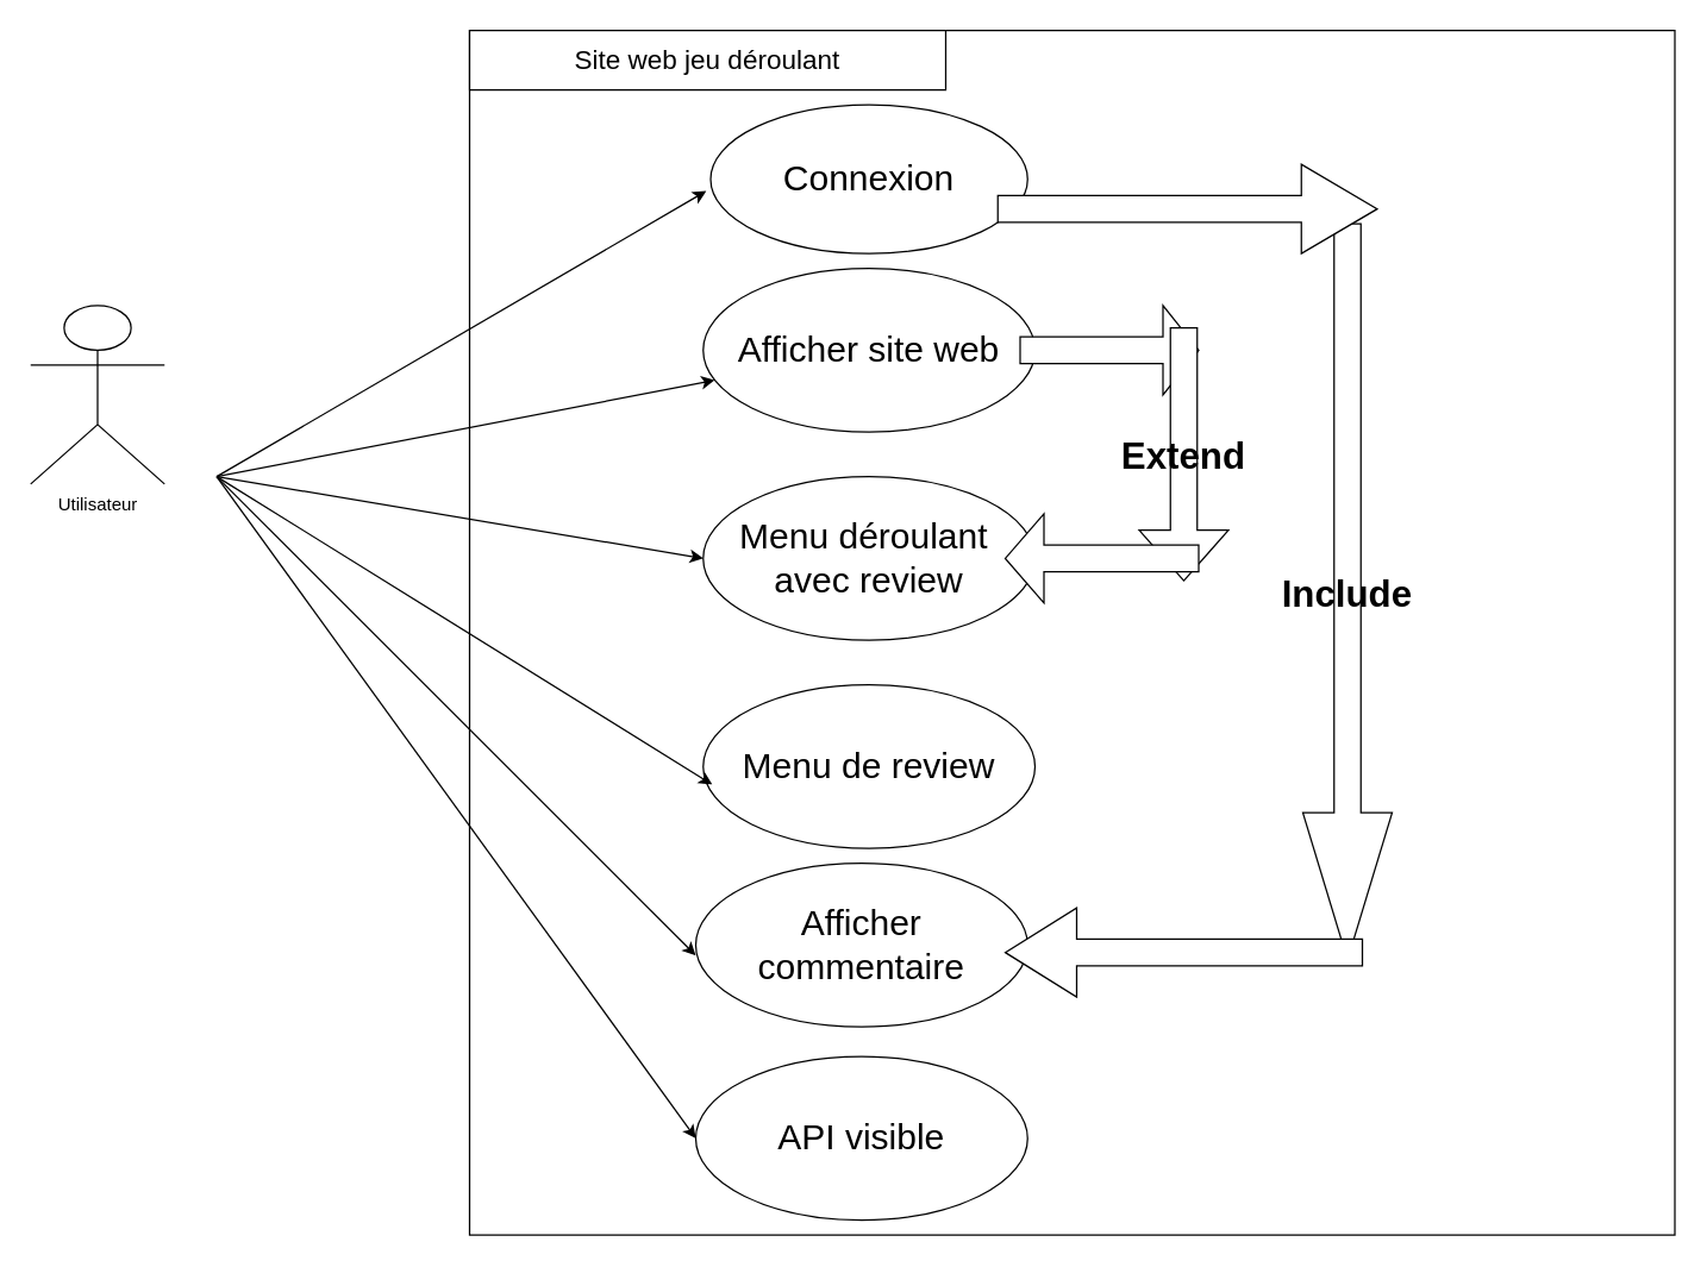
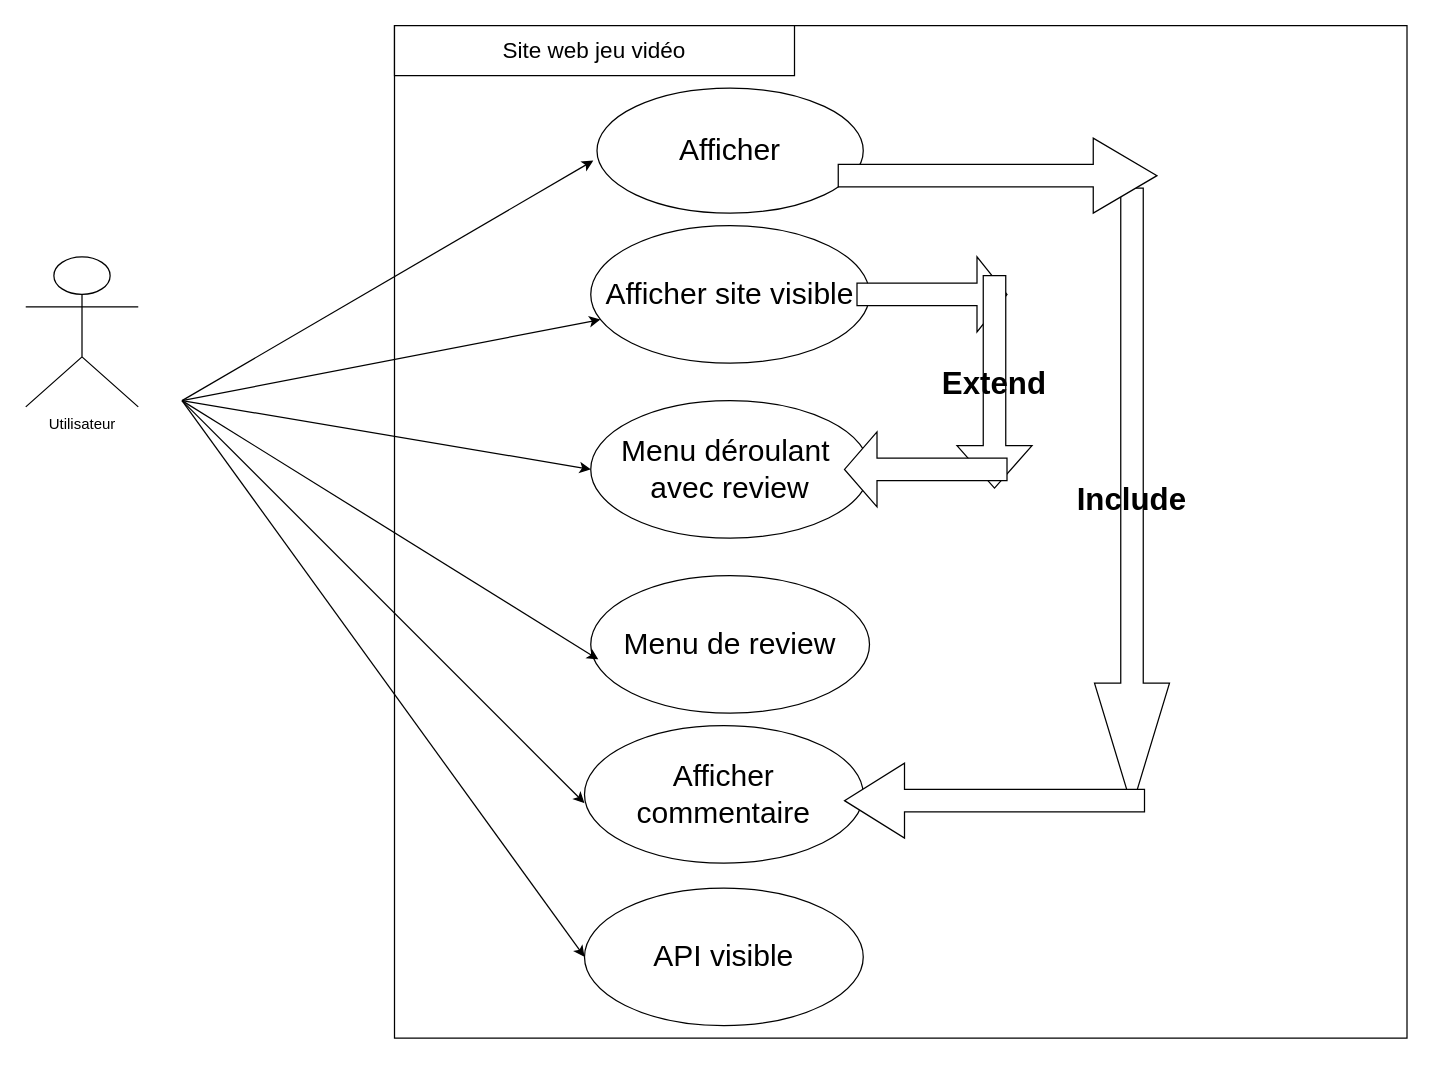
  <mxCell id="0" />
  <mxCell id="1" parent="0" />
  <mxCell id="2" value="" style="whiteSpace=wrap;html=1;aspect=fixed;" vertex="1" parent="1"><mxGeometry x="315" y="20" width="810" height="810" as="geometry" /></mxCell>
  <mxCell id="3" value="Utilisateur" style="shape=umlActor;verticalLabelPosition=bottom;verticalAlign=top;html=1;outlineConnect=0;" vertex="1" parent="1"><mxGeometry x="20" y="205" width="90" height="120" as="geometry" /></mxCell>
- <mxCell id="4" value="&lt;font style=&quot;font-size: 18px;&quot;&gt;Site web jeu déroulant&lt;/font&gt;" style="rounded=0;whiteSpace=wrap;html=1;" vertex="1" parent="1"><mxGeometry x="315" y="20" width="320" height="40" as="geometry" /></mxCell>
- <mxCell id="5" value="&lt;font style=&quot;font-size: 24px;&quot;&gt;Connexion&lt;/font&gt;" style="ellipse;whiteSpace=wrap;html=1;" vertex="1" parent="1"><mxGeometry x="477" y="70" width="213" height="100" as="geometry" /></mxCell>
- <mxCell id="6" value="&lt;span style=&quot;font-size: 24px;&quot;&gt;Afficher site web&lt;/span&gt;" style="ellipse;whiteSpace=wrap;html=1;" vertex="1" parent="1"><mxGeometry x="472" y="180" width="223" height="110" as="geometry" /></mxCell>
+ <mxCell id="4" value="&lt;font style=&quot;font-size: 18px;&quot;&gt;Site web jeu vidéo&lt;/font&gt;" style="rounded=0;whiteSpace=wrap;html=1;" vertex="1" parent="1"><mxGeometry x="315" y="20" width="320" height="40" as="geometry" /></mxCell>
+ <mxCell id="5" value="&lt;font style=&quot;font-size: 24px;&quot;&gt;Afficher&lt;/font&gt;" style="ellipse;whiteSpace=wrap;html=1;" vertex="1" parent="1"><mxGeometry x="477" y="70" width="213" height="100" as="geometry" /></mxCell>
+ <mxCell id="6" value="&lt;span style=&quot;font-size: 24px;&quot;&gt;Afficher site visible&lt;/span&gt;" style="ellipse;whiteSpace=wrap;html=1;" vertex="1" parent="1"><mxGeometry x="472" y="180" width="223" height="110" as="geometry" /></mxCell>
  <mxCell id="7" value="&lt;span style=&quot;font-size: 24px;&quot;&gt;Menu déroulant&amp;nbsp;&lt;/span&gt;&lt;div&gt;&lt;span style=&quot;font-size: 24px;&quot;&gt;avec review&lt;/span&gt;&lt;/div&gt;" style="ellipse;whiteSpace=wrap;html=1;" vertex="1" parent="1"><mxGeometry x="472" y="320" width="223" height="110" as="geometry" /></mxCell>
  <mxCell id="8" value="&lt;span style=&quot;font-size: 24px;&quot;&gt;Menu de review&lt;/span&gt;" style="ellipse;whiteSpace=wrap;html=1;" vertex="1" parent="1"><mxGeometry x="472" y="460" width="223" height="110" as="geometry" /></mxCell>
  <mxCell id="9" value="&lt;span style=&quot;font-size: 24px;&quot;&gt;Afficher commentaire&lt;/span&gt;" style="ellipse;whiteSpace=wrap;html=1;" vertex="1" parent="1"><mxGeometry x="467" y="580" width="223" height="110" as="geometry" /></mxCell>
  <mxCell id="10" value="&lt;span style=&quot;font-size: 24px;&quot;&gt;API visible&lt;/span&gt;" style="ellipse;whiteSpace=wrap;html=1;" vertex="1" parent="1"><mxGeometry x="467" y="710" width="223" height="110" as="geometry" /></mxCell>
  <mxCell id="11" value="" style="endArrow=classic;html=1;rounded=0;entryX=-0.014;entryY=0.58;entryDx=0;entryDy=0;entryPerimeter=0;" edge="1" parent="1" target="5"><mxGeometry width="50" height="50" relative="1" as="geometry"><mxPoint x="145" y="320" as="sourcePoint" /><mxPoint x="195" y="270" as="targetPoint" /></mxGeometry></mxCell>
  <mxCell id="12" value="" style="endArrow=classic;html=1;rounded=0;" edge="1" parent="1" target="6"><mxGeometry width="50" height="50" relative="1" as="geometry"><mxPoint x="145" y="320" as="sourcePoint" /><mxPoint x="467" y="193" as="targetPoint" /></mxGeometry></mxCell>
  <mxCell id="13" value="" style="endArrow=classic;html=1;rounded=0;entryX=0;entryY=0.5;entryDx=0;entryDy=0;" edge="1" parent="1" target="7"><mxGeometry width="50" height="50" relative="1" as="geometry"><mxPoint x="145" y="320" as="sourcePoint" /><mxPoint x="195" y="270" as="targetPoint" /></mxGeometry></mxCell>
  <mxCell id="14" value="" style="endArrow=classic;html=1;rounded=0;entryX=0.027;entryY=0.609;entryDx=0;entryDy=0;entryPerimeter=0;" edge="1" parent="1" target="8"><mxGeometry width="50" height="50" relative="1" as="geometry"><mxPoint x="145" y="320" as="sourcePoint" /><mxPoint x="384" y="419" as="targetPoint" /></mxGeometry></mxCell>
  <mxCell id="15" value="" style="endArrow=classic;html=1;rounded=0;entryX=0;entryY=0.564;entryDx=0;entryDy=0;entryPerimeter=0;" edge="1" parent="1" target="9"><mxGeometry width="50" height="50" relative="1" as="geometry"><mxPoint x="145" y="320" as="sourcePoint" /><mxPoint x="467" y="620" as="targetPoint" /></mxGeometry></mxCell>
  <mxCell id="16" value="" style="endArrow=classic;html=1;rounded=0;entryX=0;entryY=0.5;entryDx=0;entryDy=0;" edge="1" parent="1" target="10"><mxGeometry width="50" height="50" relative="1" as="geometry"><mxPoint x="145" y="320" as="sourcePoint" /><mxPoint x="374" y="600" as="targetPoint" /></mxGeometry></mxCell>
  <mxCell id="17" value="&lt;font style=&quot;font-size: 25px;&quot;&gt;&lt;b&gt;Include&lt;/b&gt;&lt;/font&gt;" style="shape=singleArrow;direction=south;whiteSpace=wrap;html=1;" vertex="1" parent="1"><mxGeometry x="875" y="150" width="60" height="495" as="geometry" /></mxCell>
  <mxCell id="18" value="" style="shape=singleArrow;whiteSpace=wrap;html=1;" vertex="1" parent="1"><mxGeometry x="670" y="110" width="255" height="60" as="geometry" /></mxCell>
  <mxCell id="19" value="" style="shape=singleArrow;direction=west;whiteSpace=wrap;html=1;" vertex="1" parent="1"><mxGeometry x="675" y="610" width="240" height="60" as="geometry" /></mxCell>
  <mxCell id="20" value="" style="shape=singleArrow;whiteSpace=wrap;html=1;" vertex="1" parent="1"><mxGeometry x="685" y="205" width="120" height="60" as="geometry" /></mxCell>
  <mxCell id="21" value="&lt;font style=&quot;font-size: 25px;&quot;&gt;&lt;b&gt;Extend&lt;/b&gt;&lt;/font&gt;" style="shape=singleArrow;direction=south;whiteSpace=wrap;html=1;" vertex="1" parent="1"><mxGeometry x="765" y="220" width="60" height="170" as="geometry" /></mxCell>
  <mxCell id="22" value="" style="shape=singleArrow;direction=west;whiteSpace=wrap;html=1;" vertex="1" parent="1"><mxGeometry x="675" y="345" width="130" height="60" as="geometry" /></mxCell>
